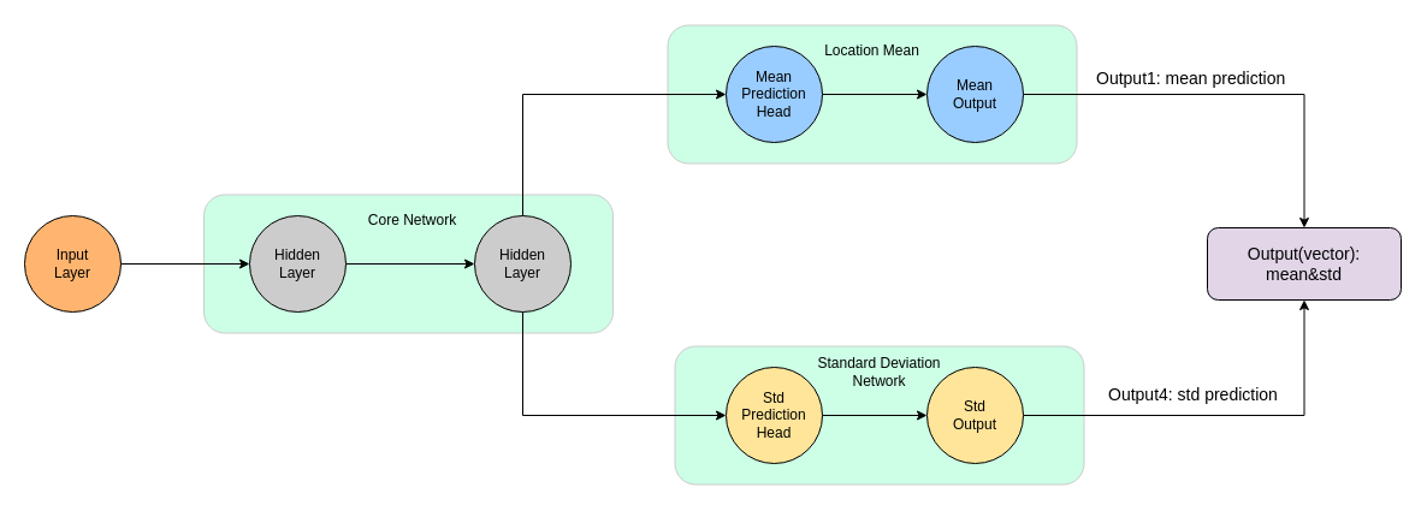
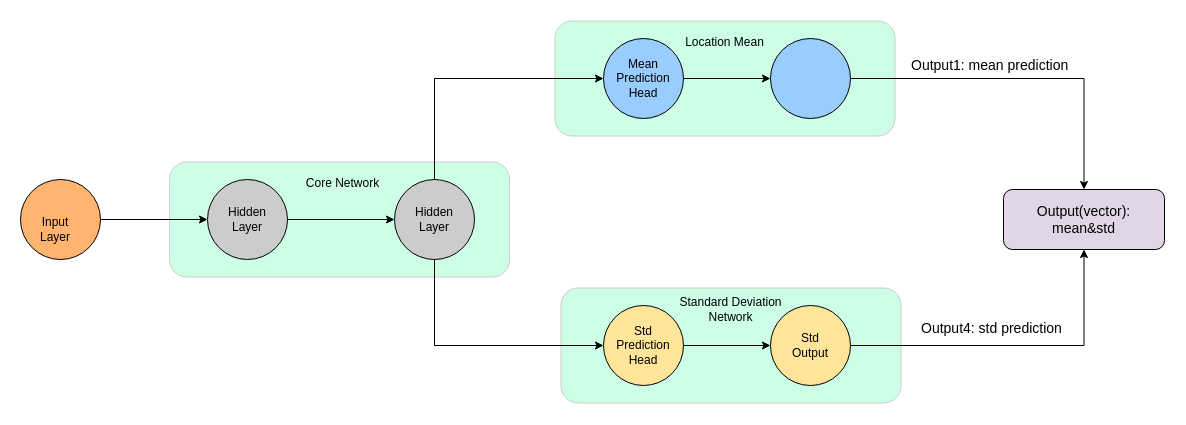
  <mxCell id="0" />
  <mxCell id="1" parent="0" />
  <mxCell id="2" value="" style="rounded=1;whiteSpace=wrap;html=1;fillColor=#CCFFE6;strokeColor=#CCCCCC;" vertex="1" parent="1"><mxGeometry x="554.5" y="20.5" width="340" height="115" as="geometry" /></mxCell>
  <mxCell id="3" value="" style="rounded=1;whiteSpace=wrap;html=1;fillColor=#CCFFE6;strokeColor=#CCCCCC;" vertex="1" parent="1"><mxGeometry x="560.5" y="287.5" width="340" height="115" as="geometry" /></mxCell>
  <mxCell id="4" value="&lt;div&gt;Standard Deviation Network&lt;/div&gt;" style="text;html=1;align=center;verticalAlign=middle;whiteSpace=wrap;rounded=0;" vertex="1" parent="1"><mxGeometry x="669" y="294" width="123" height="30" as="geometry" /></mxCell>
  <mxCell id="5" value="&lt;div&gt;Location Mean&lt;/div&gt;" style="text;html=1;align=center;verticalAlign=middle;whiteSpace=wrap;rounded=0;" vertex="1" parent="1"><mxGeometry x="663" y="27" width="123" height="30" as="geometry" /></mxCell>
  <mxCell id="6" value="" style="rounded=1;whiteSpace=wrap;html=1;fillColor=#CCFFE6;strokeColor=#CCCCCC;" vertex="1" parent="1"><mxGeometry x="169" y="161.5" width="340" height="115" as="geometry" /></mxCell>
  <mxCell id="7" style="edgeStyle=orthogonalEdgeStyle;rounded=0;orthogonalLoop=1;jettySize=auto;html=1;exitX=1;exitY=0.5;exitDx=0;exitDy=0;entryX=0;entryY=0.5;entryDx=0;entryDy=0;" edge="1" parent="1" source="8" target="13"><mxGeometry relative="1" as="geometry" /></mxCell>
  <mxCell id="8" value="" style="ellipse;whiteSpace=wrap;html=1;aspect=fixed;fillColor=#CCCCCC;" vertex="1" parent="1"><mxGeometry x="207" y="179" width="80" height="80" as="geometry" /></mxCell>
  <mxCell id="9" style="edgeStyle=orthogonalEdgeStyle;rounded=0;orthogonalLoop=1;jettySize=auto;html=1;exitX=1;exitY=0.5;exitDx=0;exitDy=0;entryX=0;entryY=0.5;entryDx=0;entryDy=0;" edge="1" parent="1" source="10" target="8"><mxGeometry relative="1" as="geometry" /></mxCell>
  <mxCell id="10" value="" style="ellipse;whiteSpace=wrap;html=1;aspect=fixed;fillColor=#FFB570;" vertex="1" parent="1"><mxGeometry x="20" y="179" width="80" height="80" as="geometry" /></mxCell>
  <mxCell id="11" style="edgeStyle=orthogonalEdgeStyle;rounded=0;orthogonalLoop=1;jettySize=auto;html=1;exitX=0.5;exitY=0;exitDx=0;exitDy=0;entryX=0;entryY=0.5;entryDx=0;entryDy=0;" edge="1" parent="1" source="13" target="15"><mxGeometry relative="1" as="geometry" /></mxCell>
  <mxCell id="12" style="edgeStyle=orthogonalEdgeStyle;rounded=0;orthogonalLoop=1;jettySize=auto;html=1;exitX=0.5;exitY=1;exitDx=0;exitDy=0;entryX=0;entryY=0.5;entryDx=0;entryDy=0;" edge="1" parent="1" source="13" target="19"><mxGeometry relative="1" as="geometry" /></mxCell>
  <mxCell id="13" value="" style="ellipse;whiteSpace=wrap;html=1;aspect=fixed;fillColor=#CCCCCC;" vertex="1" parent="1"><mxGeometry x="394" y="179" width="80" height="80" as="geometry" /></mxCell>
  <mxCell id="14" style="edgeStyle=orthogonalEdgeStyle;rounded=0;orthogonalLoop=1;jettySize=auto;html=1;exitX=1;exitY=0.5;exitDx=0;exitDy=0;entryX=0;entryY=0.5;entryDx=0;entryDy=0;" edge="1" parent="1" source="15" target="17"><mxGeometry relative="1" as="geometry" /></mxCell>
  <mxCell id="15" value="" style="ellipse;whiteSpace=wrap;html=1;aspect=fixed;fillColor=#99CCFF;" vertex="1" parent="1"><mxGeometry x="603" y="38" width="80" height="80" as="geometry" /></mxCell>
  <mxCell id="16" style="edgeStyle=orthogonalEdgeStyle;rounded=0;orthogonalLoop=1;jettySize=auto;html=1;exitX=1;exitY=0.5;exitDx=0;exitDy=0;entryX=0.5;entryY=0;entryDx=0;entryDy=0;" edge="1" parent="1" source="17" target="26"><mxGeometry relative="1" as="geometry" /></mxCell>
  <mxCell id="17" value="" style="ellipse;whiteSpace=wrap;html=1;aspect=fixed;fillColor=#99CCFF;" vertex="1" parent="1"><mxGeometry x="770" y="38" width="80" height="80" as="geometry" /></mxCell>
  <mxCell id="18" style="edgeStyle=orthogonalEdgeStyle;rounded=0;orthogonalLoop=1;jettySize=auto;html=1;exitX=1;exitY=0.5;exitDx=0;exitDy=0;entryX=0;entryY=0.5;entryDx=0;entryDy=0;" edge="1" parent="1" source="19" target="21"><mxGeometry relative="1" as="geometry" /></mxCell>
  <mxCell id="19" value="" style="ellipse;whiteSpace=wrap;html=1;aspect=fixed;fillColor=#FFE599;" vertex="1" parent="1"><mxGeometry x="603" y="305" width="80" height="80" as="geometry" /></mxCell>
  <mxCell id="20" style="edgeStyle=orthogonalEdgeStyle;rounded=0;orthogonalLoop=1;jettySize=auto;html=1;exitX=1;exitY=0.5;exitDx=0;exitDy=0;entryX=0.5;entryY=1;entryDx=0;entryDy=0;" edge="1" parent="1" source="21" target="26"><mxGeometry relative="1" as="geometry" /></mxCell>
  <mxCell id="21" value="" style="ellipse;whiteSpace=wrap;html=1;aspect=fixed;fillColor=#FFE599;" vertex="1" parent="1"><mxGeometry x="770" y="305" width="80" height="80" as="geometry" /></mxCell>
- <mxCell id="22" value="Input&lt;div&gt;Layer&lt;/div&gt;" style="text;html=1;align=center;verticalAlign=middle;whiteSpace=wrap;rounded=0;" vertex="1" parent="1"><mxGeometry x="30" y="204" width="60" height="30" as="geometry" /></mxCell>
+ <mxCell id="22" value="Input&lt;div&gt;Layer&lt;/div&gt;" style="text;html=1;align=center;verticalAlign=middle;whiteSpace=wrap;rounded=0;" vertex="1" parent="1"><mxGeometry x="25" y="214" width="60" height="30" as="geometry" /></mxCell>
  <mxCell id="23" value="&lt;div&gt;Hidden&lt;/div&gt;&lt;div&gt;Layer&lt;/div&gt;" style="text;html=1;align=center;verticalAlign=middle;whiteSpace=wrap;rounded=0;" vertex="1" parent="1"><mxGeometry x="217" y="204" width="60" height="30" as="geometry" /></mxCell>
  <mxCell id="24" value="&lt;div&gt;Hidden&lt;/div&gt;&lt;div&gt;Layer&lt;/div&gt;" style="text;html=1;align=center;verticalAlign=middle;whiteSpace=wrap;rounded=0;" vertex="1" parent="1"><mxGeometry x="404" y="204" width="60" height="30" as="geometry" /></mxCell>
  <mxCell id="25" value="&lt;div&gt;Core Network&lt;/div&gt;" style="text;html=1;align=center;verticalAlign=middle;whiteSpace=wrap;rounded=0;" vertex="1" parent="1"><mxGeometry x="281" y="168" width="123" height="30" as="geometry" /></mxCell>
  <mxCell id="26" value="&lt;font style=&quot;font-size: 14px;&quot;&gt;Output(vector): mean&amp;amp;std&lt;/font&gt;" style="rounded=1;whiteSpace=wrap;html=1;fillColor=#e1d5e7;" vertex="1" parent="1"><mxGeometry x="1003" y="189" width="161" height="60" as="geometry" /></mxCell>
  <mxCell id="27" value="&lt;span style=&quot;color: rgb(0, 0, 0); font-family: Helvetica; font-size: 14px; font-style: normal; font-variant-ligatures: normal; font-variant-caps: normal; font-weight: 400; letter-spacing: normal; orphans: 2; text-align: center; text-indent: 0px; text-transform: none; widows: 2; word-spacing: 0px; -webkit-text-stroke-width: 0px; white-space: normal; background-color: rgb(255, 255, 255); text-decoration-thickness: initial; text-decoration-style: initial; text-decoration-color: initial; display: inline !important; float: none;&quot;&gt;Output1: mean prediction&lt;/span&gt;" style="text;whiteSpace=wrap;html=1;" vertex="1" parent="1"><mxGeometry x="909" y="50" width="177" height="39" as="geometry" /></mxCell>
  <mxCell id="28" value="&lt;span style=&quot;color: rgb(0, 0, 0); font-family: Helvetica; font-size: 14px; font-style: normal; font-variant-ligatures: normal; font-variant-caps: normal; font-weight: 400; letter-spacing: normal; orphans: 2; text-align: center; text-indent: 0px; text-transform: none; widows: 2; word-spacing: 0px; -webkit-text-stroke-width: 0px; white-space: normal; background-color: rgb(255, 255, 255); text-decoration-thickness: initial; text-decoration-style: initial; text-decoration-color: initial; display: inline !important; float: none;&quot;&gt;Output4: std prediction&lt;/span&gt;" style="text;whiteSpace=wrap;html=1;" vertex="1" parent="1"><mxGeometry x="919" y="313" width="167" height="39" as="geometry" /></mxCell>
  <mxCell id="29" value="&lt;div&gt;Mean Prediction Head&lt;/div&gt;" style="text;html=1;align=center;verticalAlign=middle;whiteSpace=wrap;rounded=0;" vertex="1" parent="1"><mxGeometry x="613" y="63" width="60" height="30" as="geometry" /></mxCell>
  <mxCell id="30" value="Std Prediction Head" style="text;html=1;align=center;verticalAlign=middle;whiteSpace=wrap;rounded=0;" vertex="1" parent="1"><mxGeometry x="613" y="330" width="60" height="30" as="geometry" /></mxCell>
  <mxCell id="31" value="&lt;div&gt;Std&lt;/div&gt;&lt;div&gt;Output&lt;/div&gt;" style="text;html=1;align=center;verticalAlign=middle;whiteSpace=wrap;rounded=0;" vertex="1" parent="1"><mxGeometry x="780" y="330" width="60" height="30" as="geometry" /></mxCell>
- <mxCell id="32" value="&lt;div&gt;Mean&lt;/div&gt;&lt;div&gt;Output&lt;/div&gt;" style="text;html=1;align=center;verticalAlign=middle;whiteSpace=wrap;rounded=0;" vertex="1" parent="1"><mxGeometry x="780" y="63" width="60" height="30" as="geometry" /></mxCell>
